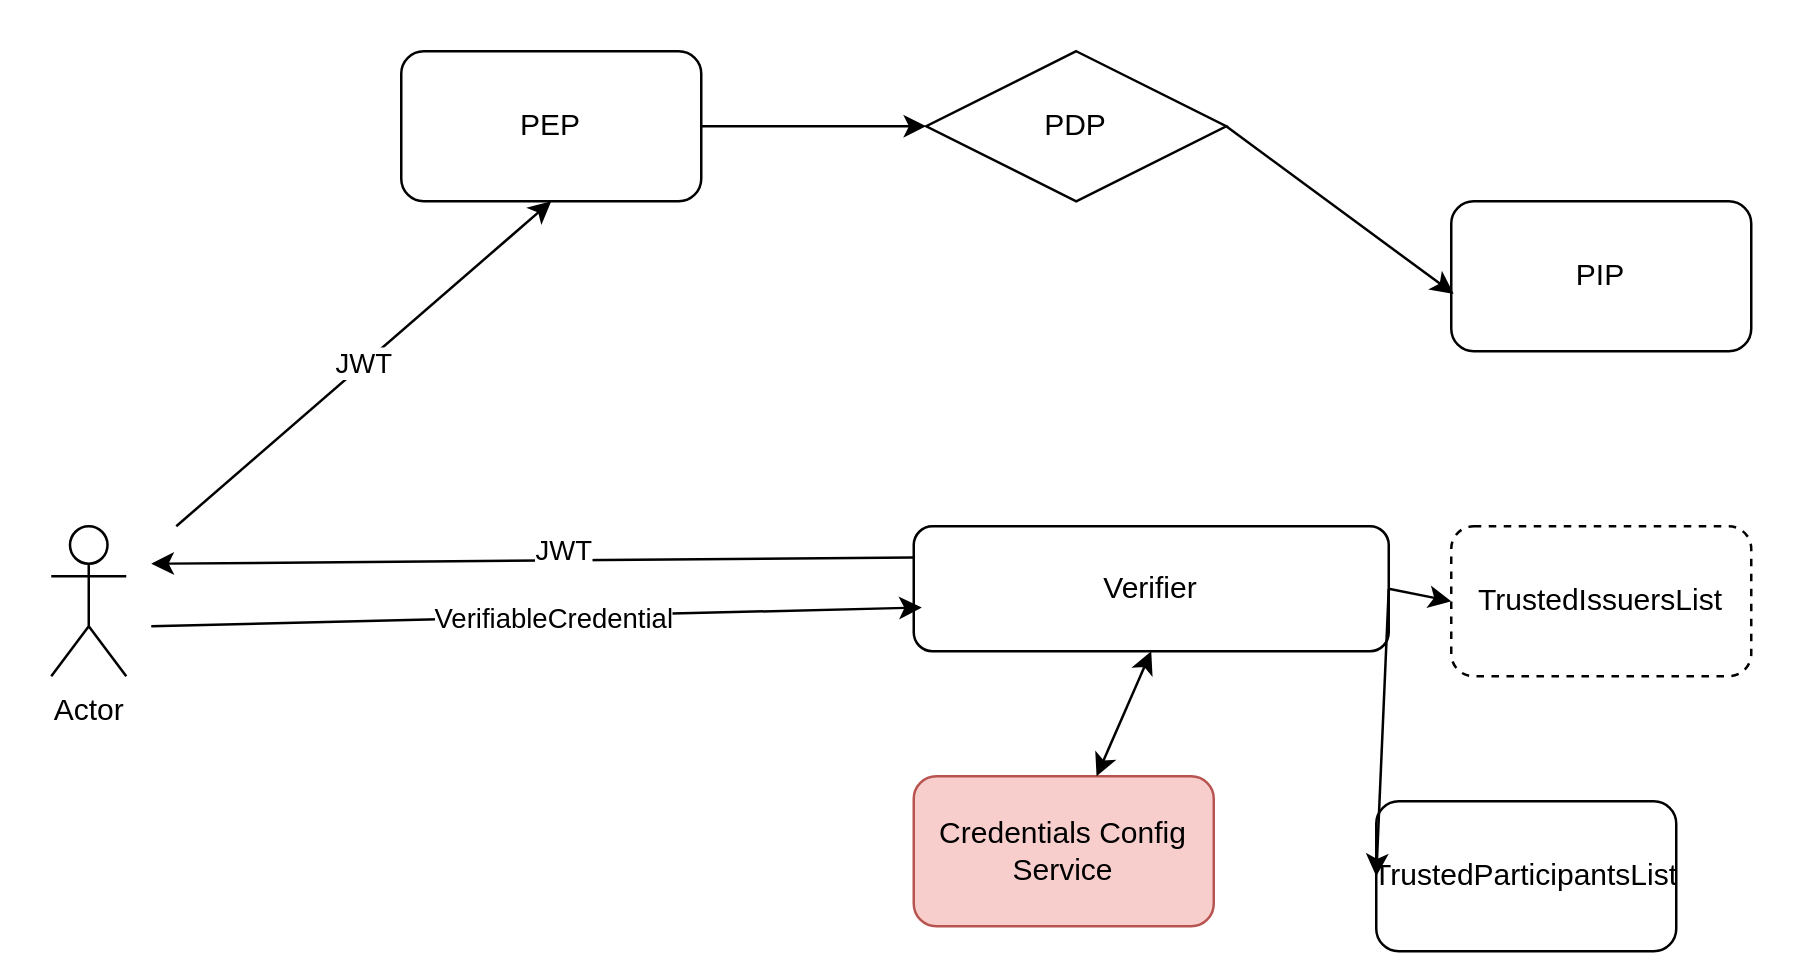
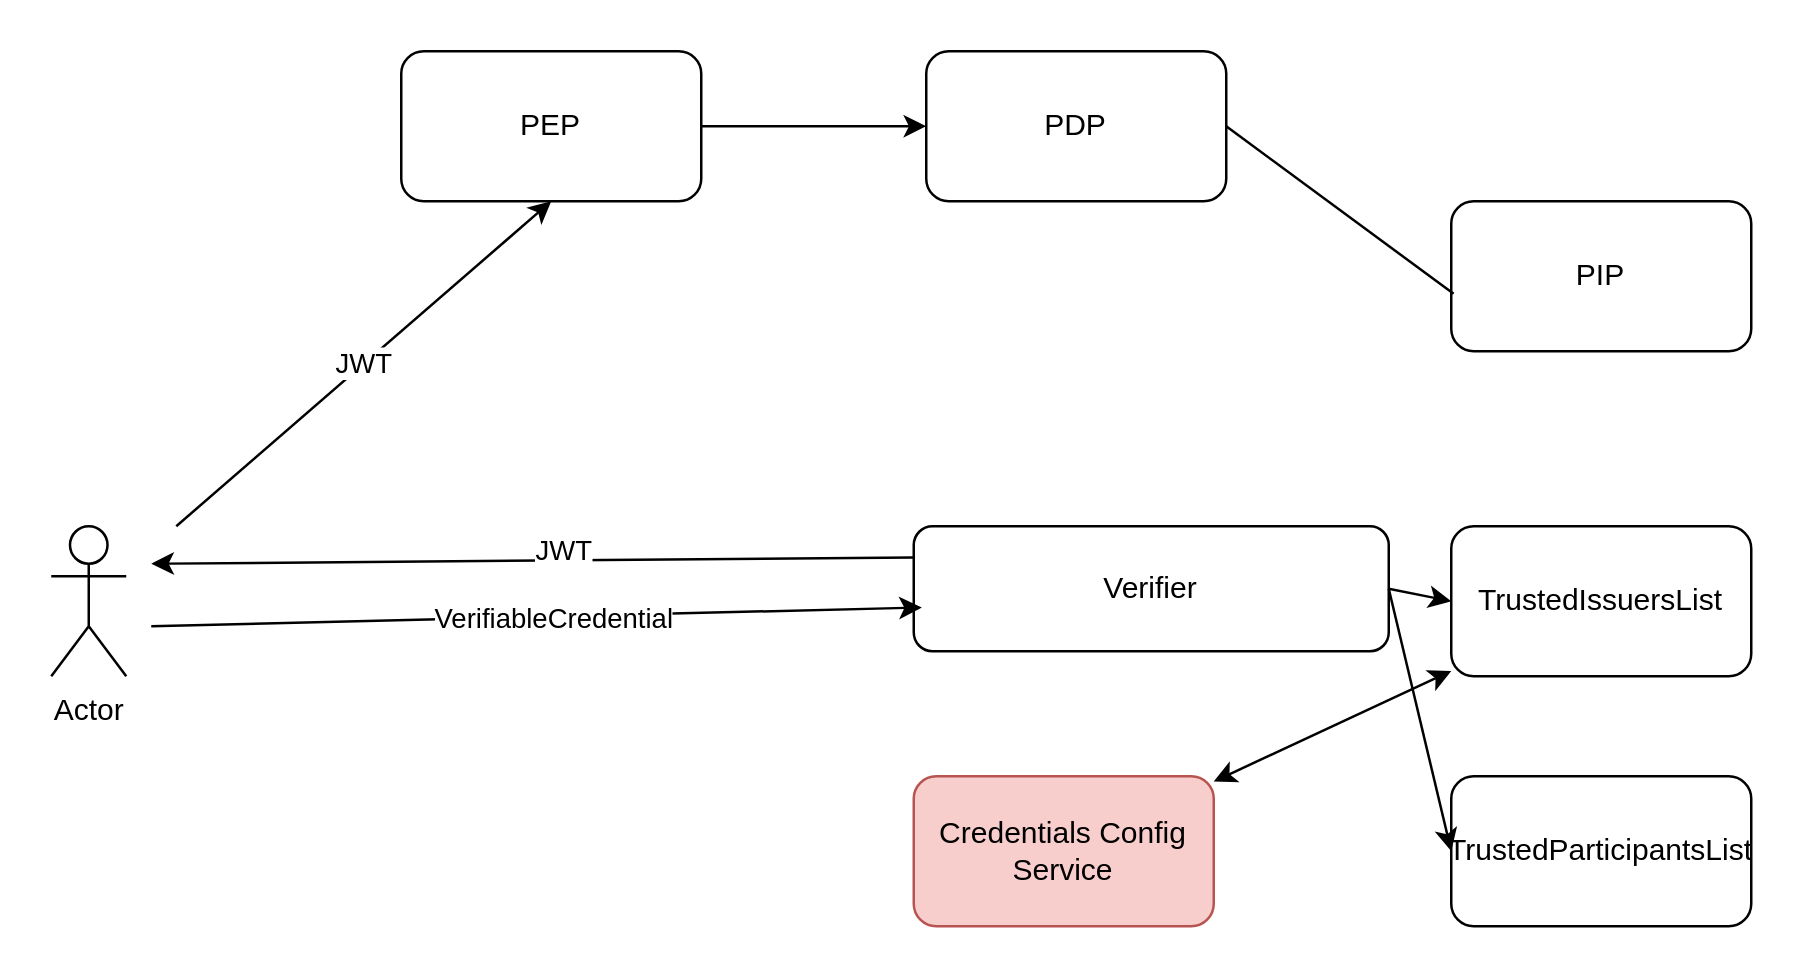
  <mxCell id="0" />
  <mxCell id="1" parent="0" />
- <mxCell id="2" value="PDP" style="rhombus;whiteSpace=wrap;html=1;" parent="1" vertex="1"><mxGeometry x="370" y="20" width="120" height="60" as="geometry" /></mxCell>
+ <mxCell id="2" value="PDP" style="rounded=1;whiteSpace=wrap;html=1;" parent="1" vertex="1"><mxGeometry x="370" y="20" width="120" height="60" as="geometry" /></mxCell>
  <mxCell id="3" value="PIP" style="rounded=1;whiteSpace=wrap;html=1;" parent="1" vertex="1"><mxGeometry x="580" y="80" width="120" height="60" as="geometry" /></mxCell>
- <mxCell id="4" value="" style="endArrow=classic;html=1;rounded=0;entryX=0.008;entryY=0.617;entryDx=0;entryDy=0;exitX=1;exitY=0.5;exitDx=0;exitDy=0;entryPerimeter=0;" parent="1" source="2" target="3" edge="1"><mxGeometry width="50" height="50" relative="1" as="geometry"><mxPoint x="500" y="50" as="sourcePoint" /><mxPoint x="590" y="0" as="targetPoint" /></mxGeometry></mxCell>
+ <mxCell id="4" value="" style="endArrow=none;html=1;rounded=0;entryX=0.008;entryY=0.617;entryDx=0;entryDy=0;exitX=1;exitY=0.5;exitDx=0;exitDy=0;entryPerimeter=0;" parent="1" source="2" target="3" edge="1"><mxGeometry width="50" height="50" relative="1" as="geometry"><mxPoint x="500" y="50" as="sourcePoint" /><mxPoint x="590" y="0" as="targetPoint" /></mxGeometry></mxCell>
  <mxCell id="5" value="PEP" style="rounded=1;whiteSpace=wrap;html=1;" parent="1" vertex="1"><mxGeometry x="160" y="20" width="120" height="60" as="geometry" /></mxCell>
  <mxCell id="6" value="" style="endArrow=classic;html=1;rounded=0;exitX=1;exitY=0.5;exitDx=0;exitDy=0;" parent="1" source="5" target="2" edge="1"><mxGeometry width="50" height="50" relative="1" as="geometry"><mxPoint x="270" y="260" as="sourcePoint" /><mxPoint x="320" y="210" as="targetPoint" /></mxGeometry></mxCell>
  <mxCell id="7" value="Verifier" style="rounded=1;whiteSpace=wrap;html=1;" parent="1" vertex="1"><mxGeometry x="365" y="210" width="190" height="50" as="geometry" /></mxCell>
- <mxCell id="8" value="TrustedIssuersList" style="rounded=1;whiteSpace=wrap;html=1;dashed=1;" parent="1" vertex="1"><mxGeometry x="580" y="210" width="120" height="60" as="geometry" /></mxCell>
- <mxCell id="9" value="TrustedParticipantsList" style="rounded=1;whiteSpace=wrap;html=1;" parent="1" vertex="1"><mxGeometry x="550" y="320" width="120" height="60" as="geometry" /></mxCell>
+ <mxCell id="8" value="TrustedIssuersList" style="rounded=1;whiteSpace=wrap;html=1;" parent="1" vertex="1"><mxGeometry x="580" y="210" width="120" height="60" as="geometry" /></mxCell>
+ <mxCell id="9" value="TrustedParticipantsList" style="rounded=1;whiteSpace=wrap;html=1;" parent="1" vertex="1"><mxGeometry x="580" y="310" width="120" height="60" as="geometry" /></mxCell>
  <mxCell id="10" value="" style="endArrow=classic;html=1;rounded=0;exitX=1;exitY=0.5;exitDx=0;exitDy=0;entryX=0;entryY=0.5;entryDx=0;entryDy=0;" parent="1" source="7" target="8" edge="1"><mxGeometry width="50" height="50" relative="1" as="geometry"><mxPoint x="515" y="200" as="sourcePoint" /><mxPoint x="565" y="150" as="targetPoint" /></mxGeometry></mxCell>
  <mxCell id="11" value="" style="endArrow=classic;html=1;rounded=0;exitX=1;exitY=0.5;exitDx=0;exitDy=0;entryX=0;entryY=0.5;entryDx=0;entryDy=0;" parent="1" source="7" target="9" edge="1"><mxGeometry width="50" height="50" relative="1" as="geometry"><mxPoint x="515" y="200" as="sourcePoint" /><mxPoint x="565" y="150" as="targetPoint" /></mxGeometry></mxCell>
  <mxCell id="12" value="Actor" style="shape=umlActor;verticalLabelPosition=bottom;verticalAlign=top;html=1;outlineConnect=0;" parent="1" vertex="1"><mxGeometry x="20" y="210" width="30" height="60" as="geometry" /></mxCell>
  <mxCell id="13" value="" style="endArrow=classic;html=1;rounded=0;entryX=0.017;entryY=0.65;entryDx=0;entryDy=0;entryPerimeter=0;" parent="1" target="7" edge="1"><mxGeometry width="50" height="50" relative="1" as="geometry"><mxPoint x="60" y="250" as="sourcePoint" /><mxPoint x="240" y="190" as="targetPoint" /></mxGeometry></mxCell>
  <mxCell id="14" value="VerifiableCredential" style="edgeLabel;html=1;align=center;verticalAlign=middle;resizable=0;points=[];" parent="13" vertex="1" connectable="0"><mxGeometry x="-0.107" y="4" relative="1" as="geometry"><mxPoint x="23" y="4" as="offset" /></mxGeometry></mxCell>
  <mxCell id="15" value="" style="endArrow=classic;html=1;rounded=0;exitX=0;exitY=0.25;exitDx=0;exitDy=0;" parent="1" source="7" edge="1"><mxGeometry width="50" height="50" relative="1" as="geometry"><mxPoint x="170" y="250" as="sourcePoint" /><mxPoint x="60" y="225" as="targetPoint" /></mxGeometry></mxCell>
  <mxCell id="16" value="JWT" style="edgeLabel;html=1;align=center;verticalAlign=middle;resizable=0;points=[];" parent="15" vertex="1" connectable="0"><mxGeometry x="-0.082" y="-4" relative="1" as="geometry"><mxPoint as="offset" /></mxGeometry></mxCell>
  <mxCell id="17" value="JWT" style="endArrow=classic;html=1;rounded=0;entryX=0.5;entryY=1;entryDx=0;entryDy=0;" parent="1" target="5" edge="1"><mxGeometry width="50" height="50" relative="1" as="geometry"><mxPoint x="70" y="210" as="sourcePoint" /><mxPoint x="150" y="130" as="targetPoint" /></mxGeometry></mxCell>
  <mxCell id="18" value="Credentials Config Service" style="rounded=1;whiteSpace=wrap;html=1;fillColor=#f8cecc;strokeColor=#b85450;" vertex="1" parent="1"><mxGeometry x="365" y="310" width="120" height="60" as="geometry" /></mxCell>
- <mxCell id="19" value="" style="endArrow=classic;startArrow=classic;html=1;rounded=0;entryX=0.5;entryY=1;entryDx=0;entryDy=0;" edge="1" parent="1" source="18" target="7"><mxGeometry width="50" height="50" relative="1" as="geometry"><mxPoint x="290" y="450" as="sourcePoint" /><mxPoint x="340" y="400" as="targetPoint" /></mxGeometry></mxCell>
+ <mxCell id="19" value="" style="endArrow=classic;startArrow=classic;html=1;rounded=0;" edge="1" parent="1" source="18" target="8"><mxGeometry width="50" height="50" relative="1" as="geometry"><mxPoint x="290" y="450" as="sourcePoint" /><mxPoint x="340" y="400" as="targetPoint" /></mxGeometry></mxCell>
